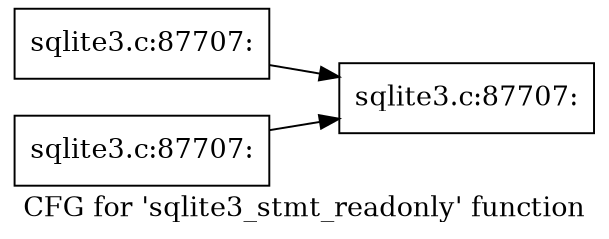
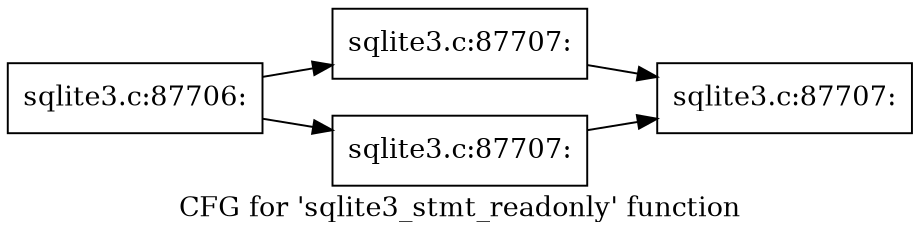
  digraph {
    label="CFG for 'sqlite3_stmt_readonly' function"
    rankdir=LR
    node [shape=record]
+   n1 [label="{sqlite3.c:87706:}"]
    n2 [label="{sqlite3.c:87707:}"]
    n3 [label="{sqlite3.c:87707:}"]
    n4 [label="{sqlite3.c:87707:}"]
+   n1 -> n2
+   n1 -> n3
    n2 -> n4
    n3 -> n4
  }
